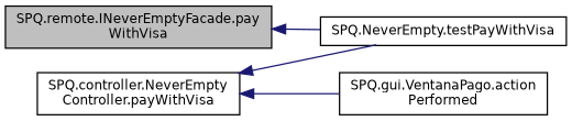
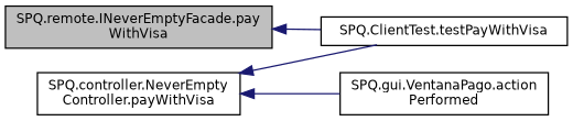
  digraph {
    rankdir=LR
    node [color=black fillcolor=white fontname=Helvetica fontsize=10 shape=record style=filled]
    edge [color=midnightblue dir=back fontname=Helvetica fontsize=10 labelfontname=Helvetica labelfontsize=10 style=solid]
    n1 [fillcolor=grey75 fontcolor=black height=0.2 label="SPQ.remote.INeverEmptyFacade.pay\lWithVisa" width=0.4]
-   n2 [height=0.2 label="SPQ.NeverEmpty.testPayWithVisa" width=0.4]
+   n2 [height=0.2 label="SPQ.ClientTest.testPayWithVisa" width=0.4]
    n3 [height=0.2 label="SPQ.controller.NeverEmpty\lController.payWithVisa" width=0.4]
    n4 [height=0.2 label="SPQ.gui.VentanaPago.action\lPerformed" width=0.4]
    n1 -> n2
    n3 -> n2
    n3 -> n4
  }
